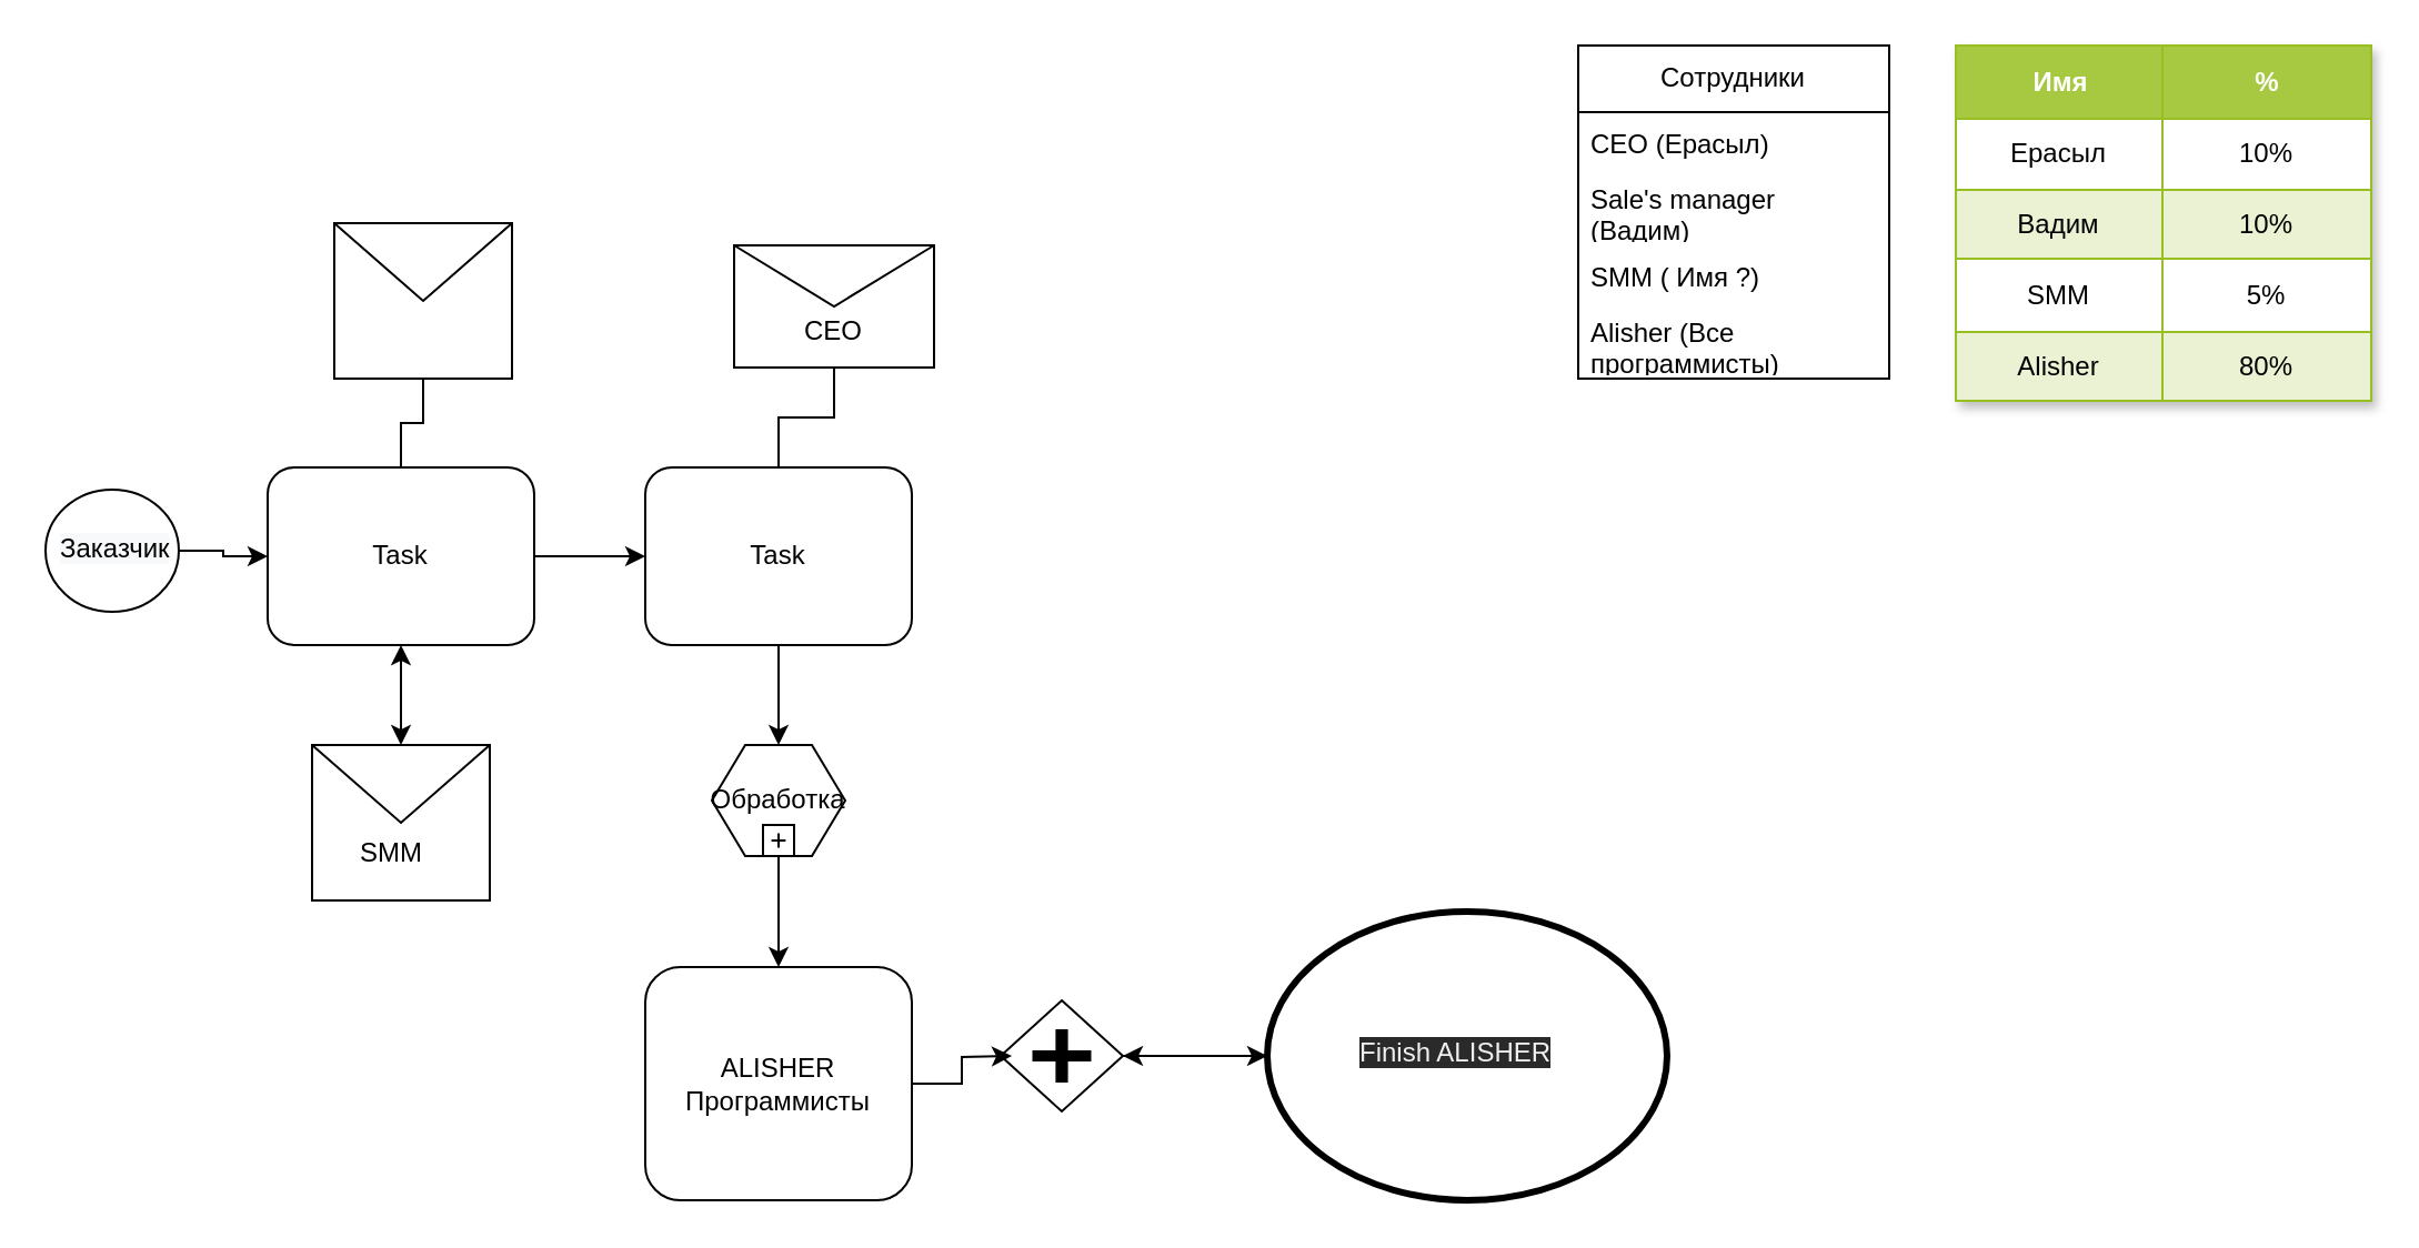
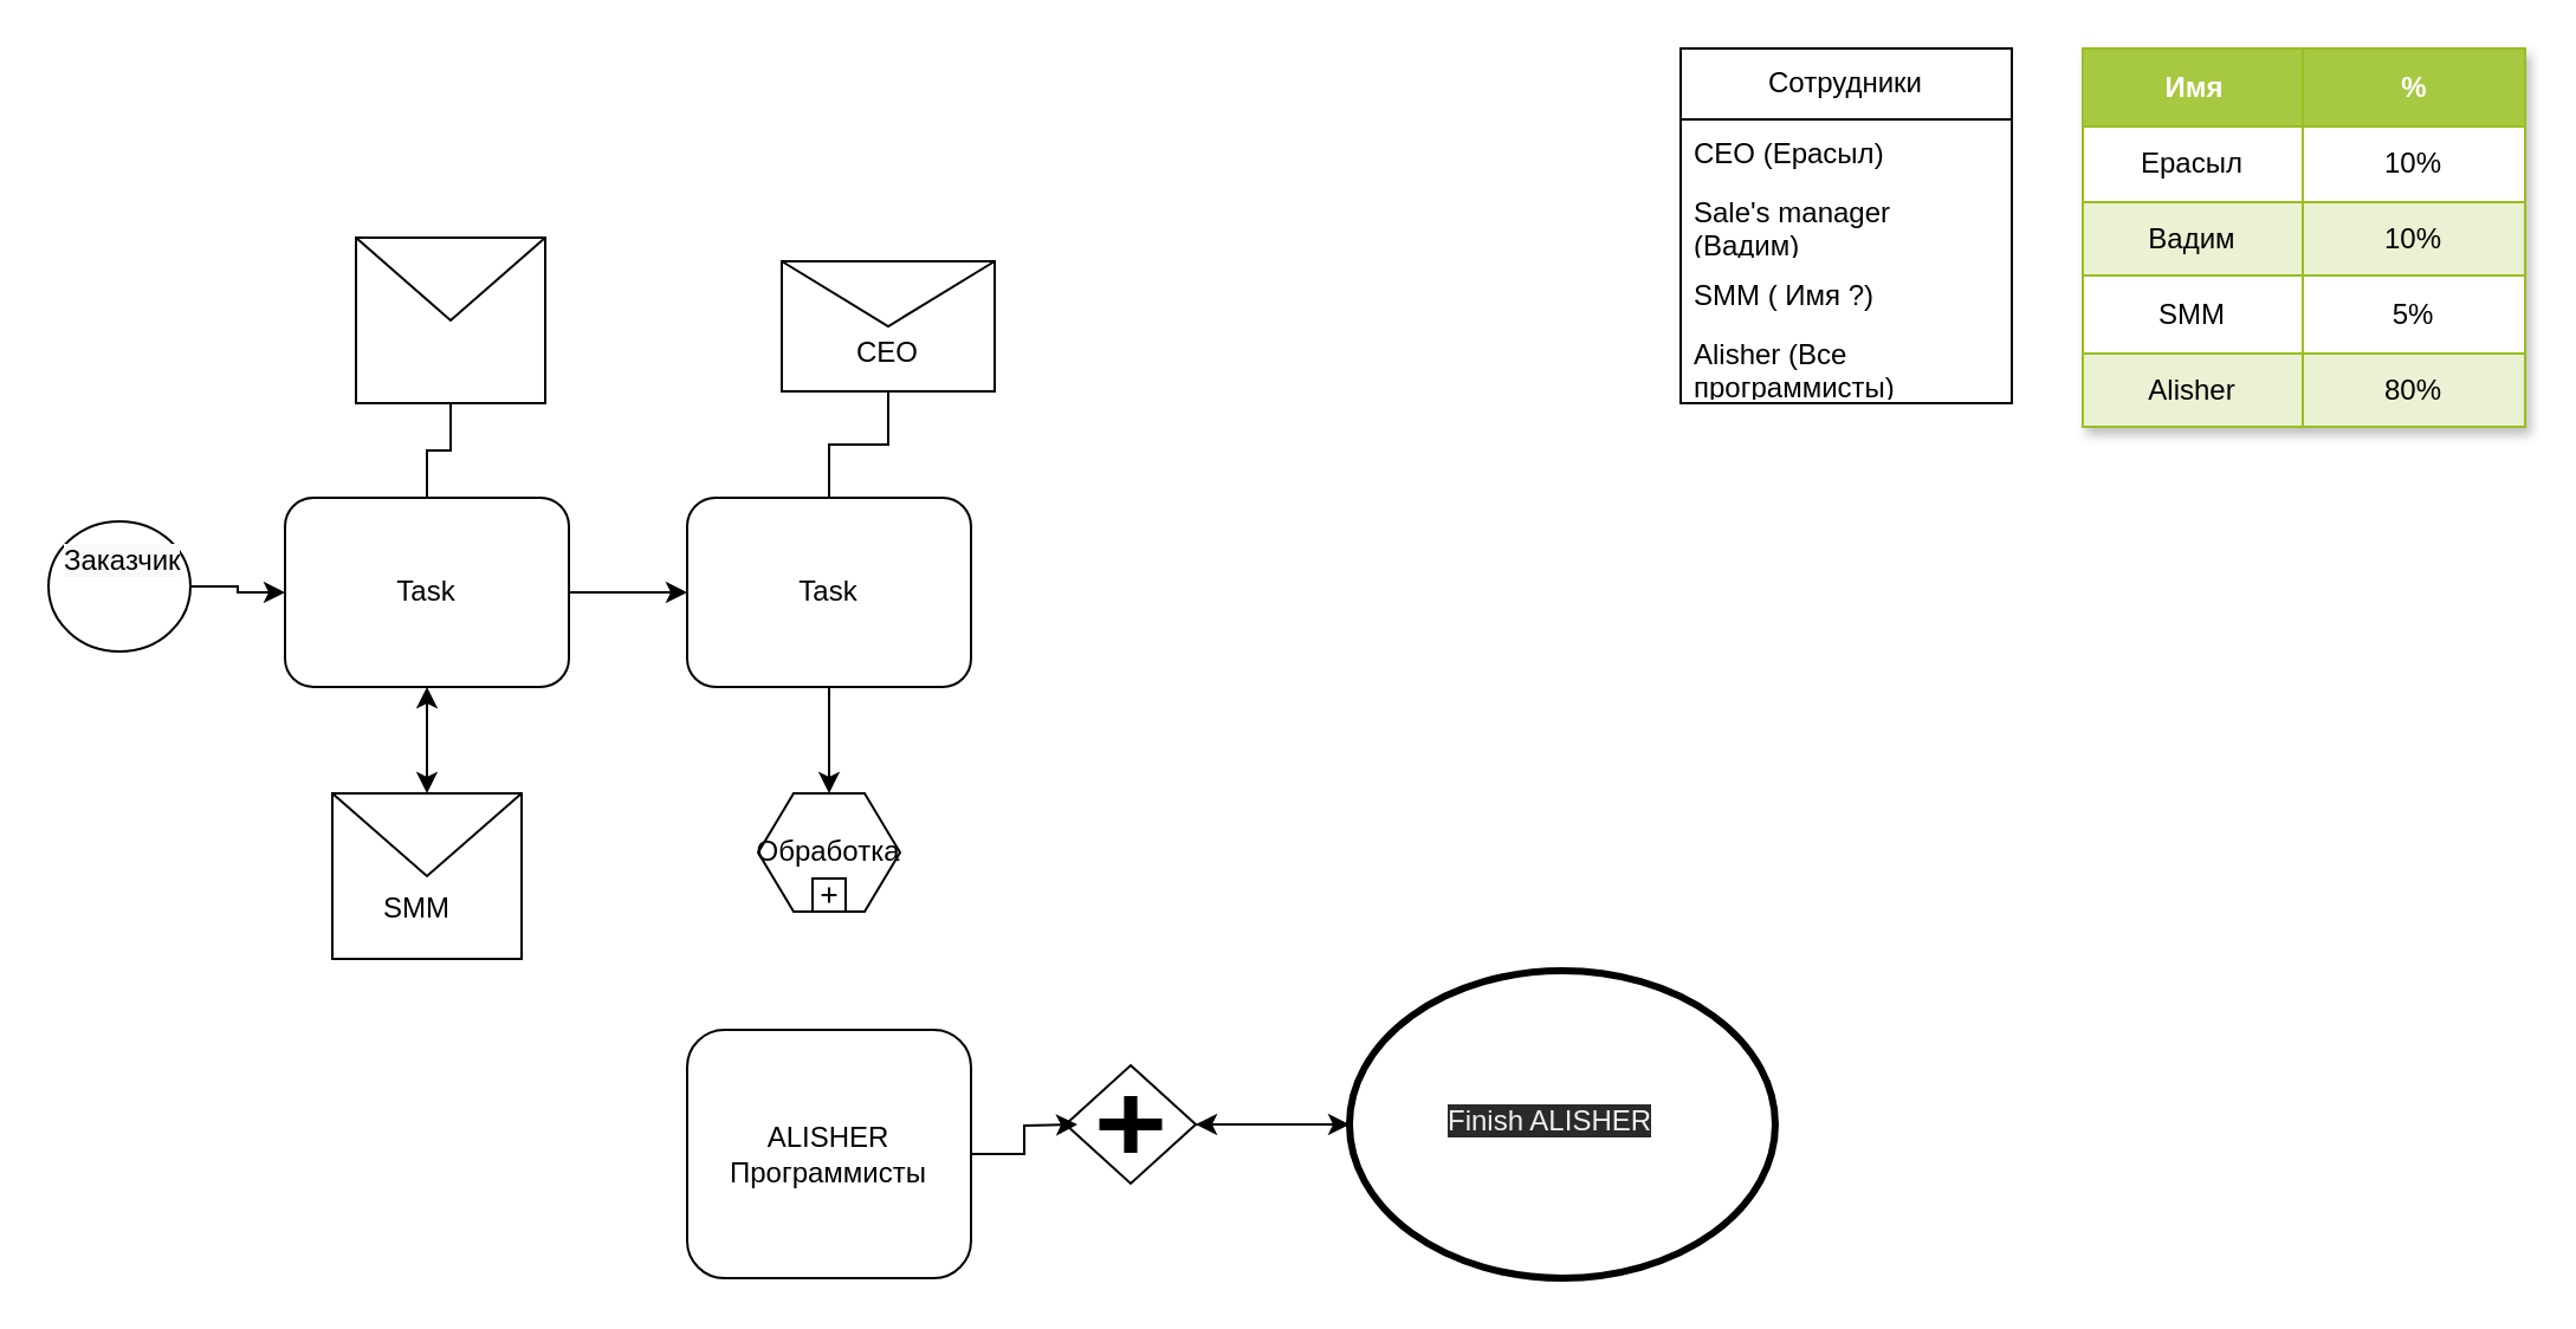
  <mxCell id="0" />
  <mxCell id="1" parent="0" />
  <mxCell id="2" value="" style="shape=mxgraph.bpmn.shape;html=1;verticalLabelPosition=bottom;labelBackgroundColor=#ffffff;verticalAlign=top;perimeter=ellipsePerimeter;outline=standard;symbol=general;" parent="1" vertex="1"><mxGeometry x="20" y="220" width="60" height="55" as="geometry" /></mxCell>
  <mxCell id="3" value="Task" style="shape=ext;rounded=1;html=1;whiteSpace=wrap;" parent="1" vertex="1"><mxGeometry x="120" y="210" width="120" height="80" as="geometry" /></mxCell>
  <mxCell id="4" value="Task" style="shape=ext;rounded=1;html=1;whiteSpace=wrap;" parent="1" vertex="1"><mxGeometry x="290" y="210" width="120" height="80" as="geometry" /></mxCell>
  <mxCell id="5" value="" style="shape=message;whiteSpace=wrap;html=1;" parent="1" vertex="1"><mxGeometry x="150" y="100" width="80" height="70" as="geometry" /></mxCell>
  <mxCell id="6" value="" style="shape=message;whiteSpace=wrap;html=1;" parent="1" vertex="1"><mxGeometry x="330" y="110" width="90" height="55" as="geometry" /></mxCell>
  <mxCell id="7" value="Обработка" style="shape=hexagon;whiteSpace=wrap;html=1;perimeter=hexagonPerimeter;" parent="1" vertex="1"><mxGeometry x="320" y="335" width="60" height="50" as="geometry" /></mxCell>
  <mxCell id="8" value="" style="html=1;shape=plus;" parent="7" vertex="1"><mxGeometry x="0.5" y="1" width="14" height="14" relative="1" as="geometry"><mxPoint x="-7" y="-14" as="offset" /></mxGeometry></mxCell>
  <mxCell id="9" value="ALISHER Программисты" style="shape=ext;rounded=1;html=1;whiteSpace=wrap;" parent="1" vertex="1"><mxGeometry x="290" y="435" width="120" height="105" as="geometry" /></mxCell>
  <mxCell id="10" value="" style="shape=mxgraph.bpmn.shape;html=1;verticalLabelPosition=bottom;labelBackgroundColor=#ffffff;verticalAlign=top;perimeter=rhombusPerimeter;background=gateway;outline=none;symbol=parallelGw;" parent="1" vertex="1"><mxGeometry x="450" y="450" width="55" height="50" as="geometry" /></mxCell>
  <mxCell id="11" style="edgeStyle=orthogonalEdgeStyle;rounded=0;html=1;jettySize=auto;orthogonalLoop=1;" parent="1" source="2" target="3" edge="1"><mxGeometry relative="1" as="geometry" /></mxCell>
  <mxCell id="12" style="edgeStyle=orthogonalEdgeStyle;rounded=0;html=1;jettySize=auto;orthogonalLoop=1;endArrow=none;endFill=0;" parent="1" source="5" target="3" edge="1"><mxGeometry relative="1" as="geometry" /></mxCell>
  <mxCell id="13" style="edgeStyle=orthogonalEdgeStyle;rounded=0;html=1;jettySize=auto;orthogonalLoop=1;endArrow=none;endFill=0;" parent="1" source="6" target="4" edge="1"><mxGeometry relative="1" as="geometry" /></mxCell>
  <mxCell id="14" style="edgeStyle=orthogonalEdgeStyle;rounded=0;html=1;jettySize=auto;orthogonalLoop=1;" parent="1" source="3" target="4" edge="1"><mxGeometry relative="1" as="geometry" /></mxCell>
  <mxCell id="15" style="edgeStyle=orthogonalEdgeStyle;rounded=0;html=1;jettySize=auto;orthogonalLoop=1;startArrow=none;" parent="1" source="25" target="10" edge="1"><mxGeometry relative="1" as="geometry"><mxPoint x="1050" y="435" as="targetPoint" /><Array as="points" /><mxPoint x="850" y="250" as="sourcePoint" /></mxGeometry></mxCell>
  <mxCell id="16" style="edgeStyle=orthogonalEdgeStyle;rounded=0;html=1;jettySize=auto;orthogonalLoop=1;" parent="1" source="10" target="25" edge="1"><mxGeometry relative="1" as="geometry" /></mxCell>
  <mxCell id="17" style="edgeStyle=orthogonalEdgeStyle;rounded=0;html=1;jettySize=auto;orthogonalLoop=1;" parent="1" source="4" target="7" edge="1"><mxGeometry relative="1" as="geometry" /></mxCell>
- <mxCell id="18" style="edgeStyle=orthogonalEdgeStyle;rounded=0;html=1;jettySize=auto;orthogonalLoop=1;" parent="1" source="7" target="9" edge="1"><mxGeometry relative="1" as="geometry" /></mxCell>
  <mxCell id="19" style="edgeStyle=orthogonalEdgeStyle;rounded=0;html=1;jettySize=auto;orthogonalLoop=1;" parent="1" source="9" edge="1"><mxGeometry relative="1" as="geometry"><mxPoint x="455" y="475" as="targetPoint" /></mxGeometry></mxCell>
- <mxCell id="20" value="&lt;span style=&quot;color: rgb(0, 0, 0); font-family: Helvetica; font-size: 12px; font-style: normal; font-variant-ligatures: normal; font-variant-caps: normal; font-weight: 400; letter-spacing: normal; orphans: 2; text-align: center; text-indent: 0px; text-transform: none; widows: 2; word-spacing: 0px; -webkit-text-stroke-width: 0px; background-color: rgb(248, 249, 250); text-decoration-thickness: initial; text-decoration-style: initial; text-decoration-color: initial; float: none; display: inline !important;&quot;&gt;Заказчик&lt;/span&gt;" style="text;whiteSpace=wrap;html=1;" vertex="1" parent="1"><mxGeometry x="25" y="232.5" width="50" height="35" as="geometry" /></mxCell>
+ <mxCell id="20" value="&lt;span style=&quot;color: rgb(0, 0, 0); font-family: Helvetica; font-size: 12px; font-style: normal; font-variant-ligatures: normal; font-variant-caps: normal; font-weight: 400; letter-spacing: normal; orphans: 2; text-align: center; text-indent: 0px; text-transform: none; widows: 2; word-spacing: 0px; -webkit-text-stroke-width: 0px; background-color: rgb(248, 249, 250); text-decoration-thickness: initial; text-decoration-style: initial; text-decoration-color: initial; float: none; display: inline !important;&quot;&gt;Заказчик&lt;/span&gt;" style="text;whiteSpace=wrap;html=1;" vertex="1" parent="1"><mxGeometry x="25" y="222.5" width="50" height="35" as="geometry" /></mxCell>
  <mxCell id="21" value="&lt;div style=&quot;text-align: center;&quot;&gt;&lt;span style=&quot;background-color: initial;&quot;&gt;CEO&lt;/span&gt;&lt;/div&gt;" style="text;whiteSpace=wrap;html=1;" vertex="1" parent="1"><mxGeometry x="360" y="135" width="60" height="40" as="geometry" /></mxCell>
  <mxCell id="22" value="" style="shape=message;whiteSpace=wrap;html=1;" vertex="1" parent="1"><mxGeometry x="140" y="335" width="80" height="70" as="geometry" /></mxCell>
  <mxCell id="23" value="&lt;div style=&quot;text-align: center;&quot;&gt;SMM&lt;/div&gt;" style="text;whiteSpace=wrap;html=1;" vertex="1" parent="1"><mxGeometry x="160" y="370" width="60" height="40" as="geometry" /></mxCell>
  <mxCell id="24" value="" style="endArrow=classic;startArrow=classic;html=1;rounded=0;exitX=0.5;exitY=0;exitDx=0;exitDy=0;" edge="1" parent="1" source="22" target="3"><mxGeometry width="50" height="50" relative="1" as="geometry"><mxPoint x="390" y="330" as="sourcePoint" /><mxPoint x="440" y="280" as="targetPoint" /></mxGeometry></mxCell>
  <mxCell id="25" value="" style="shape=mxgraph.bpmn.shape;html=1;verticalLabelPosition=bottom;labelBackgroundColor=#ffffff;verticalAlign=top;perimeter=ellipsePerimeter;outline=end;symbol=general;" parent="1" vertex="1"><mxGeometry x="570" y="410" width="180" height="130" as="geometry" /></mxCell>
  <mxCell id="26" value="&lt;span style=&quot;color: rgb(240, 240, 240); font-family: Helvetica; font-size: 12px; font-style: normal; font-variant-ligatures: normal; font-variant-caps: normal; font-weight: 400; letter-spacing: normal; orphans: 2; text-align: center; text-indent: 0px; text-transform: none; widows: 2; word-spacing: 0px; -webkit-text-stroke-width: 0px; background-color: rgb(42, 42, 42); text-decoration-thickness: initial; text-decoration-style: initial; text-decoration-color: initial; float: none; display: inline !important;&quot;&gt;Finish ALISHER&lt;/span&gt;" style="text;whiteSpace=wrap;html=1;" vertex="1" parent="1"><mxGeometry x="610" y="460" width="110" height="20" as="geometry" /></mxCell>
  <mxCell id="27" value="Сотрудники" style="swimlane;fontStyle=0;childLayout=stackLayout;horizontal=1;startSize=30;horizontalStack=0;resizeParent=1;resizeParentMax=0;resizeLast=0;collapsible=1;marginBottom=0;whiteSpace=wrap;html=1;" vertex="1" parent="1"><mxGeometry x="710" y="20" width="140" height="150" as="geometry" /></mxCell>
  <mxCell id="28" value="CEO (Ерасыл)" style="text;strokeColor=none;fillColor=none;align=left;verticalAlign=middle;spacingLeft=4;spacingRight=4;overflow=hidden;points=[[0,0.5],[1,0.5]];portConstraint=eastwest;rotatable=0;whiteSpace=wrap;html=1;" vertex="1" parent="27"><mxGeometry y="30" width="140" height="30" as="geometry" /></mxCell>
  <mxCell id="29" value="Sale's manager (Вадим)" style="text;strokeColor=none;fillColor=none;align=left;verticalAlign=middle;spacingLeft=4;spacingRight=4;overflow=hidden;points=[[0,0.5],[1,0.5]];portConstraint=eastwest;rotatable=0;whiteSpace=wrap;html=1;" vertex="1" parent="27"><mxGeometry y="60" width="140" height="30" as="geometry" /></mxCell>
  <mxCell id="30" value="SMM ( Имя ?)" style="text;strokeColor=none;fillColor=none;align=left;verticalAlign=middle;spacingLeft=4;spacingRight=4;overflow=hidden;points=[[0,0.5],[1,0.5]];portConstraint=eastwest;rotatable=0;whiteSpace=wrap;html=1;" vertex="1" parent="27"><mxGeometry y="90" width="140" height="30" as="geometry" /></mxCell>
  <mxCell id="31" value="Alisher (Все программисты)" style="text;strokeColor=none;fillColor=none;align=left;verticalAlign=middle;spacingLeft=4;spacingRight=4;overflow=hidden;points=[[0,0.5],[1,0.5]];portConstraint=eastwest;rotatable=0;whiteSpace=wrap;html=1;" vertex="1" parent="27"><mxGeometry y="120" width="140" height="30" as="geometry" /></mxCell>
  <mxCell id="32" value="Assets" style="childLayout=tableLayout;recursiveResize=0;strokeColor=#98bf21;fillColor=#A7C942;shadow=1;" vertex="1" parent="1"><mxGeometry x="880" y="20" width="187" height="160" as="geometry" /></mxCell>
  <mxCell id="33" style="shape=tableRow;horizontal=0;startSize=0;swimlaneHead=0;swimlaneBody=0;top=0;left=0;bottom=0;right=0;dropTarget=0;collapsible=0;recursiveResize=0;expand=0;fontStyle=0;strokeColor=inherit;fillColor=#ffffff;" vertex="1" parent="32"><mxGeometry width="187" height="33" as="geometry" /></mxCell>
  <mxCell id="34" value="Имя" style="connectable=0;recursiveResize=0;strokeColor=inherit;fillColor=#A7C942;align=center;fontStyle=1;fontColor=#FFFFFF;html=1;" vertex="1" parent="33"><mxGeometry width="93" height="33" as="geometry"><mxRectangle width="93" height="33" as="alternateBounds" /></mxGeometry></mxCell>
  <mxCell id="35" value="%" style="connectable=0;recursiveResize=0;strokeColor=inherit;fillColor=#A7C942;align=center;fontStyle=1;fontColor=#FFFFFF;html=1;" vertex="1" parent="33"><mxGeometry x="93" width="94" height="33" as="geometry"><mxRectangle width="94" height="33" as="alternateBounds" /></mxGeometry></mxCell>
  <mxCell id="36" value="" style="shape=tableRow;horizontal=0;startSize=0;swimlaneHead=0;swimlaneBody=0;top=0;left=0;bottom=0;right=0;dropTarget=0;collapsible=0;recursiveResize=0;expand=0;fontStyle=0;strokeColor=inherit;fillColor=#ffffff;" vertex="1" parent="32"><mxGeometry y="33" width="187" height="32" as="geometry" /></mxCell>
  <mxCell id="37" value="Ерасыл" style="connectable=0;recursiveResize=0;strokeColor=inherit;fillColor=inherit;align=center;whiteSpace=wrap;html=1;" vertex="1" parent="36"><mxGeometry width="93" height="32" as="geometry"><mxRectangle width="93" height="32" as="alternateBounds" /></mxGeometry></mxCell>
  <mxCell id="38" value="10%" style="connectable=0;recursiveResize=0;strokeColor=inherit;fillColor=inherit;align=center;whiteSpace=wrap;html=1;" vertex="1" parent="36"><mxGeometry x="93" width="94" height="32" as="geometry"><mxRectangle width="94" height="32" as="alternateBounds" /></mxGeometry></mxCell>
  <mxCell id="39" value="" style="shape=tableRow;horizontal=0;startSize=0;swimlaneHead=0;swimlaneBody=0;top=0;left=0;bottom=0;right=0;dropTarget=0;collapsible=0;recursiveResize=0;expand=0;fontStyle=1;strokeColor=inherit;fillColor=#EAF2D3;" vertex="1" parent="32"><mxGeometry y="65" width="187" height="31" as="geometry" /></mxCell>
  <mxCell id="40" value="Вадим" style="connectable=0;recursiveResize=0;strokeColor=inherit;fillColor=inherit;whiteSpace=wrap;html=1;" vertex="1" parent="39"><mxGeometry width="93" height="31" as="geometry"><mxRectangle width="93" height="31" as="alternateBounds" /></mxGeometry></mxCell>
  <mxCell id="41" value="10%" style="connectable=0;recursiveResize=0;strokeColor=inherit;fillColor=inherit;whiteSpace=wrap;html=1;" vertex="1" parent="39"><mxGeometry x="93" width="94" height="31" as="geometry"><mxRectangle width="94" height="31" as="alternateBounds" /></mxGeometry></mxCell>
  <mxCell id="42" value="" style="shape=tableRow;horizontal=0;startSize=0;swimlaneHead=0;swimlaneBody=0;top=0;left=0;bottom=0;right=0;dropTarget=0;collapsible=0;recursiveResize=0;expand=0;fontStyle=0;strokeColor=inherit;fillColor=#ffffff;" vertex="1" parent="32"><mxGeometry y="96" width="187" height="33" as="geometry" /></mxCell>
  <mxCell id="43" value="SMM" style="connectable=0;recursiveResize=0;strokeColor=inherit;fillColor=inherit;fontStyle=0;align=center;whiteSpace=wrap;html=1;" vertex="1" parent="42"><mxGeometry width="93" height="33" as="geometry"><mxRectangle width="93" height="33" as="alternateBounds" /></mxGeometry></mxCell>
  <mxCell id="44" value="5%" style="connectable=0;recursiveResize=0;strokeColor=inherit;fillColor=inherit;fontStyle=0;align=center;whiteSpace=wrap;html=1;" vertex="1" parent="42"><mxGeometry x="93" width="94" height="33" as="geometry"><mxRectangle width="94" height="33" as="alternateBounds" /></mxGeometry></mxCell>
  <mxCell id="45" value="" style="shape=tableRow;horizontal=0;startSize=0;swimlaneHead=0;swimlaneBody=0;top=0;left=0;bottom=0;right=0;dropTarget=0;collapsible=0;recursiveResize=0;expand=0;fontStyle=1;strokeColor=inherit;fillColor=#EAF2D3;" vertex="1" parent="32"><mxGeometry y="129" width="187" height="31" as="geometry" /></mxCell>
  <mxCell id="46" value="Alisher" style="connectable=0;recursiveResize=0;strokeColor=inherit;fillColor=inherit;whiteSpace=wrap;html=1;" vertex="1" parent="45"><mxGeometry width="93" height="31" as="geometry"><mxRectangle width="93" height="31" as="alternateBounds" /></mxGeometry></mxCell>
  <mxCell id="47" value="80%" style="connectable=0;recursiveResize=0;strokeColor=inherit;fillColor=inherit;whiteSpace=wrap;html=1;" vertex="1" parent="45"><mxGeometry x="93" width="94" height="31" as="geometry"><mxRectangle width="94" height="31" as="alternateBounds" /></mxGeometry></mxCell>
